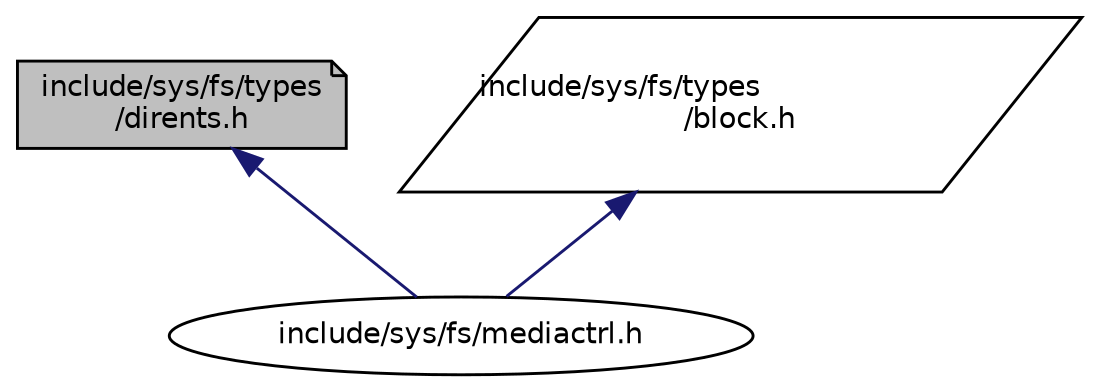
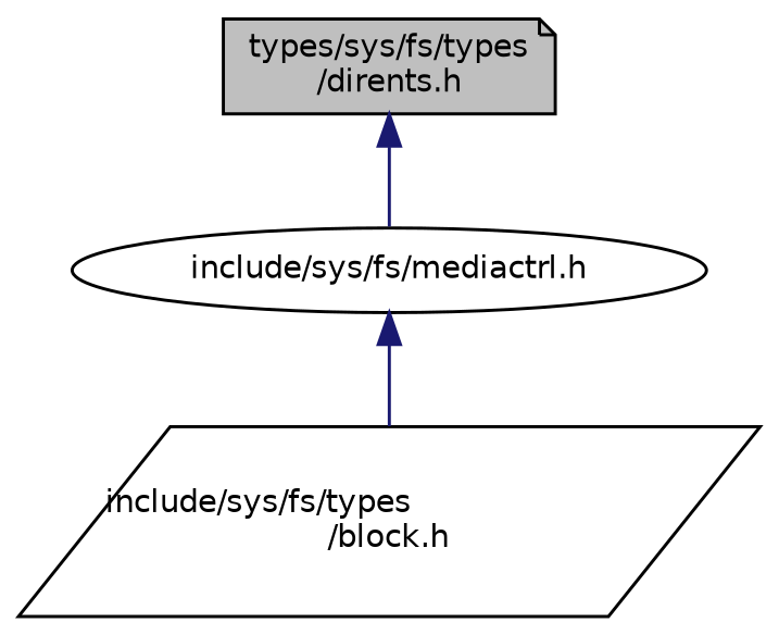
  digraph {
    node [color=black fillcolor=white fontname=Helvetica fontsize=10 style=filled]
    edge [color=midnightblue dir=back fontname=Helvetica fontsize=10 labelfontname=Helvetica labelfontsize=10 style=solid]
-   n1 [fillcolor=grey75 fontcolor=black height=0.2 label="include/sys/fs/types\l/dirents.h" shape=note width=0.4]
+   n1 [fillcolor=grey75 fontcolor=black height=0.2 label="types/sys/fs/types\l/dirents.h" shape=note width=0.4]
    n2 [height=0.2 label="include/sys/fs/mediactrl.h" shape=ellipse width=0.4]
    n3 [height=0.2 label="include/sys/fs/types\l/block.h" shape=parallelogram width=0.4]
    n1 -> n2
-   n3 -> n2
+   n2 -> n3
  }
